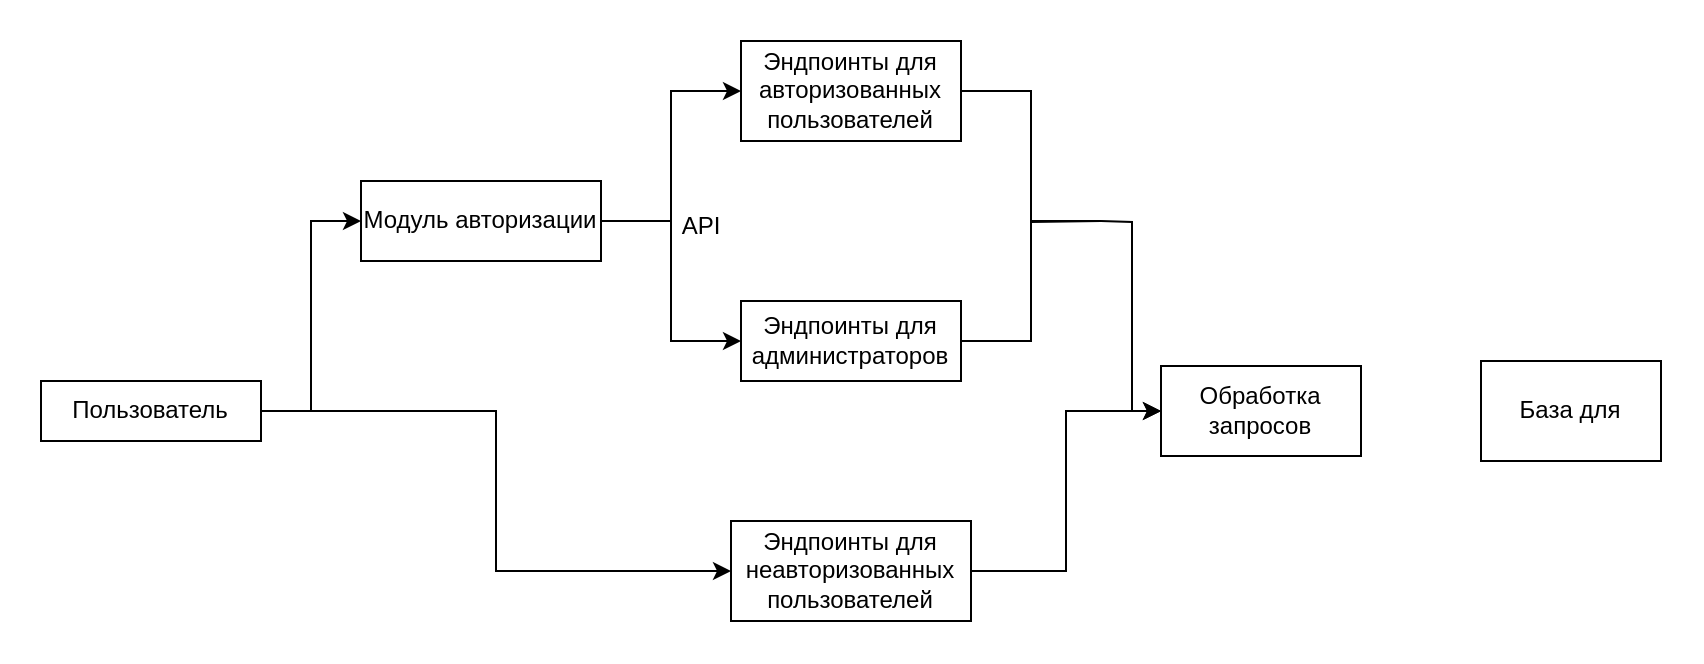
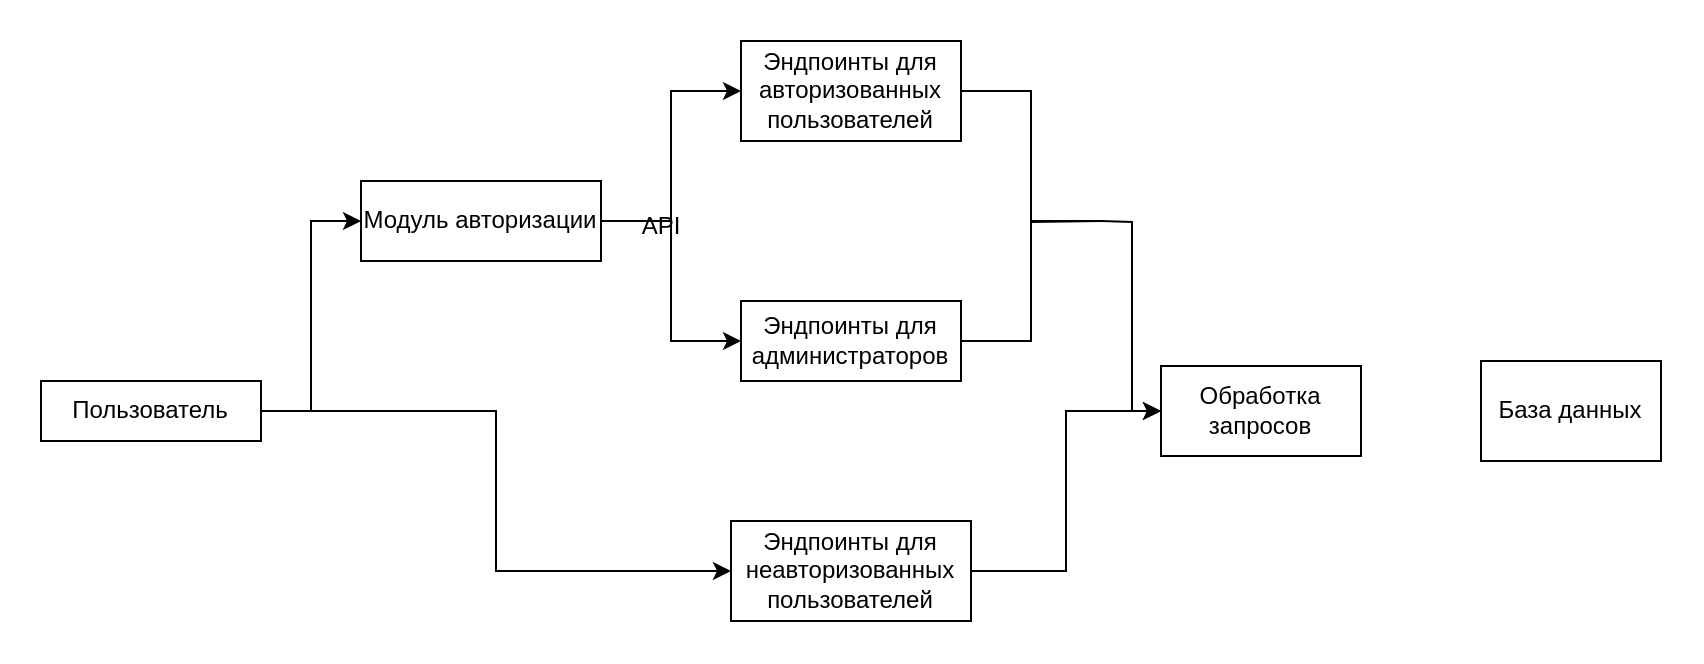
  <mxCell id="0" />
  <mxCell id="1" parent="0" />
  <mxCell id="2" style="edgeStyle=orthogonalEdgeStyle;rounded=0;orthogonalLoop=1;jettySize=auto;html=1;exitX=1;exitY=0.5;exitDx=0;exitDy=0;entryX=0;entryY=0.5;entryDx=0;entryDy=0;" edge="1" parent="1" source="4" target="7"><mxGeometry relative="1" as="geometry" /></mxCell>
  <mxCell id="3" style="edgeStyle=orthogonalEdgeStyle;rounded=0;orthogonalLoop=1;jettySize=auto;html=1;entryX=0;entryY=0.5;entryDx=0;entryDy=0;" edge="1" parent="1" source="4" target="17"><mxGeometry relative="1" as="geometry" /></mxCell>
  <mxCell id="4" value="Пользователь" style="rounded=0;whiteSpace=wrap;html=1;" vertex="1" parent="1"><mxGeometry x="20" y="190" width="110" height="30" as="geometry" /></mxCell>
  <mxCell id="5" style="edgeStyle=orthogonalEdgeStyle;rounded=0;orthogonalLoop=1;jettySize=auto;html=1;exitX=1;exitY=0.5;exitDx=0;exitDy=0;entryX=0;entryY=0.5;entryDx=0;entryDy=0;" edge="1" parent="1" source="7" target="8"><mxGeometry relative="1" as="geometry" /></mxCell>
  <mxCell id="6" style="edgeStyle=orthogonalEdgeStyle;rounded=0;orthogonalLoop=1;jettySize=auto;html=1;exitX=1;exitY=0.5;exitDx=0;exitDy=0;entryX=0;entryY=0.5;entryDx=0;entryDy=0;" edge="1" parent="1" source="7" target="9"><mxGeometry relative="1" as="geometry" /></mxCell>
  <mxCell id="7" value="Модуль авторизации" style="whiteSpace=wrap;html=1;" vertex="1" parent="1"><mxGeometry x="180" y="90" width="120" height="40" as="geometry" /></mxCell>
  <mxCell id="8" value="Эндпоинты для авторизованных&lt;div&gt;пользователей&lt;/div&gt;" style="whiteSpace=wrap;html=1;" vertex="1" parent="1"><mxGeometry x="370" y="20" width="110" height="50" as="geometry" /></mxCell>
  <mxCell id="9" value="Эндпоинты для администраторов" style="whiteSpace=wrap;html=1;" vertex="1" parent="1"><mxGeometry x="370" y="150" width="110" height="40" as="geometry" /></mxCell>
- <mxCell id="10" value="API" style="text;html=1;align=center;verticalAlign=middle;resizable=0;points=[];autosize=1;strokeColor=none;fillColor=none;" vertex="1" parent="1"><mxGeometry x="330" y="98" width="40" height="30" as="geometry" /></mxCell>
+ <mxCell id="10" value="API" style="text;html=1;align=center;verticalAlign=middle;resizable=0;points=[];autosize=1;strokeColor=none;fillColor=none;" vertex="1" parent="1"><mxGeometry x="310" y="98" width="40" height="30" as="geometry" /></mxCell>
  <mxCell id="11" value="Обработка запросов" style="whiteSpace=wrap;html=1;" vertex="1" parent="1"><mxGeometry x="580" y="182.5" width="100" height="45" as="geometry" /></mxCell>
- <mxCell id="12" value="База для" style="whiteSpace=wrap;html=1;" vertex="1" parent="1"><mxGeometry x="740" y="180" width="90" height="50" as="geometry" /></mxCell>
+ <mxCell id="12" value="База данных" style="whiteSpace=wrap;html=1;" vertex="1" parent="1"><mxGeometry x="740" y="180" width="90" height="50" as="geometry" /></mxCell>
  <mxCell id="13" value="" style="endArrow=none;html=1;rounded=0;entryX=1;entryY=0.5;entryDx=0;entryDy=0;edgeStyle=orthogonalEdgeStyle;" edge="1" parent="1" target="9"><mxGeometry width="50" height="50" relative="1" as="geometry"><mxPoint x="550" y="110" as="sourcePoint" /><mxPoint x="360" y="120" as="targetPoint" /></mxGeometry></mxCell>
  <mxCell id="14" value="" style="endArrow=none;html=1;rounded=0;exitX=1;exitY=0.5;exitDx=0;exitDy=0;edgeStyle=elbowEdgeStyle;" edge="1" parent="1" source="8"><mxGeometry width="50" height="50" relative="1" as="geometry"><mxPoint x="310" y="170" as="sourcePoint" /><mxPoint x="550" y="110" as="targetPoint" /></mxGeometry></mxCell>
  <mxCell id="15" value="" style="endArrow=classic;html=1;rounded=0;entryX=0;entryY=0.5;entryDx=0;entryDy=0;edgeStyle=orthogonalEdgeStyle;" edge="1" parent="1" target="11"><mxGeometry width="50" height="50" relative="1" as="geometry"><mxPoint x="550" y="110" as="sourcePoint" /><mxPoint x="360" y="120" as="targetPoint" /></mxGeometry></mxCell>
  <mxCell id="16" style="edgeStyle=orthogonalEdgeStyle;rounded=0;orthogonalLoop=1;jettySize=auto;html=1;entryX=0;entryY=0.5;entryDx=0;entryDy=0;" edge="1" parent="1" source="17" target="11"><mxGeometry relative="1" as="geometry" /></mxCell>
  <mxCell id="17" value="Эндпоинты для неавторизованных пользователей" style="whiteSpace=wrap;html=1;" vertex="1" parent="1"><mxGeometry x="365" y="260" width="120" height="50" as="geometry" /></mxCell>
